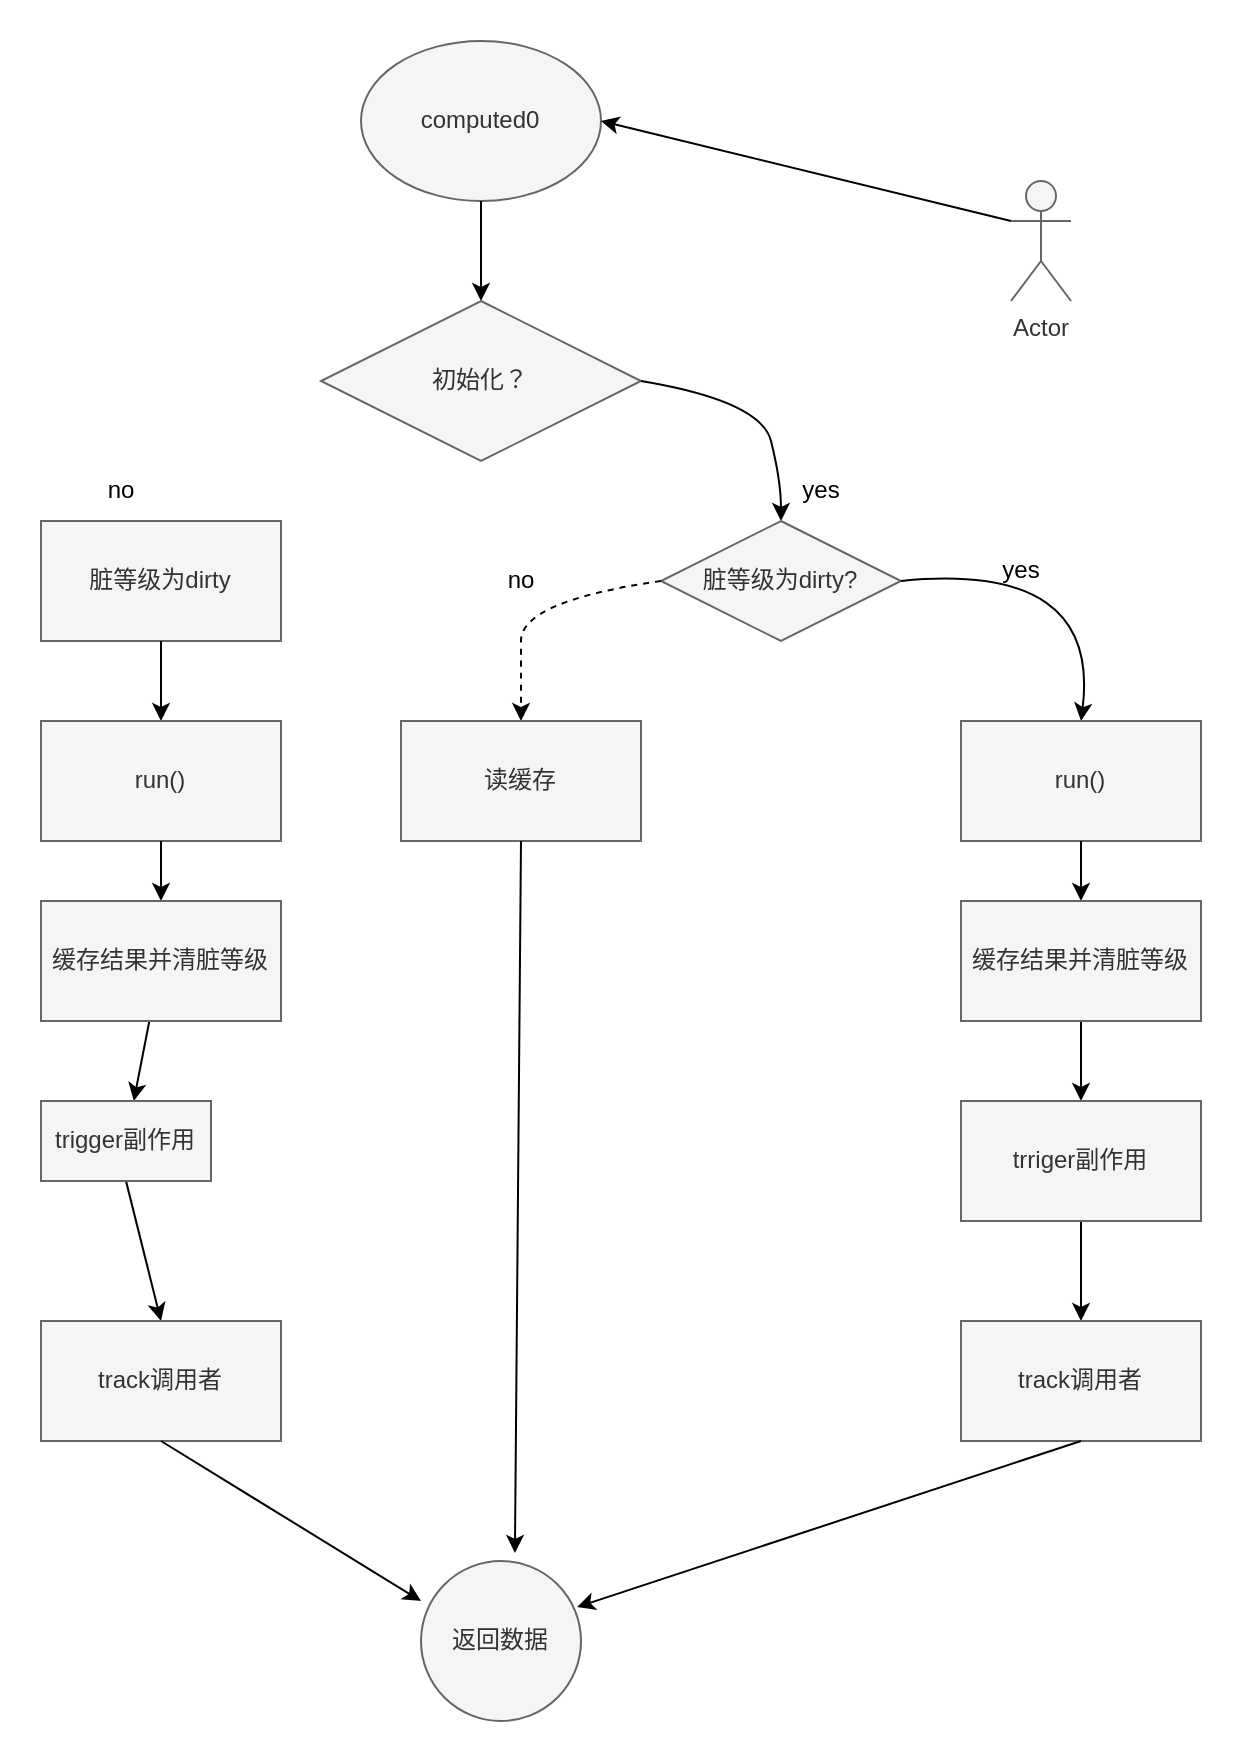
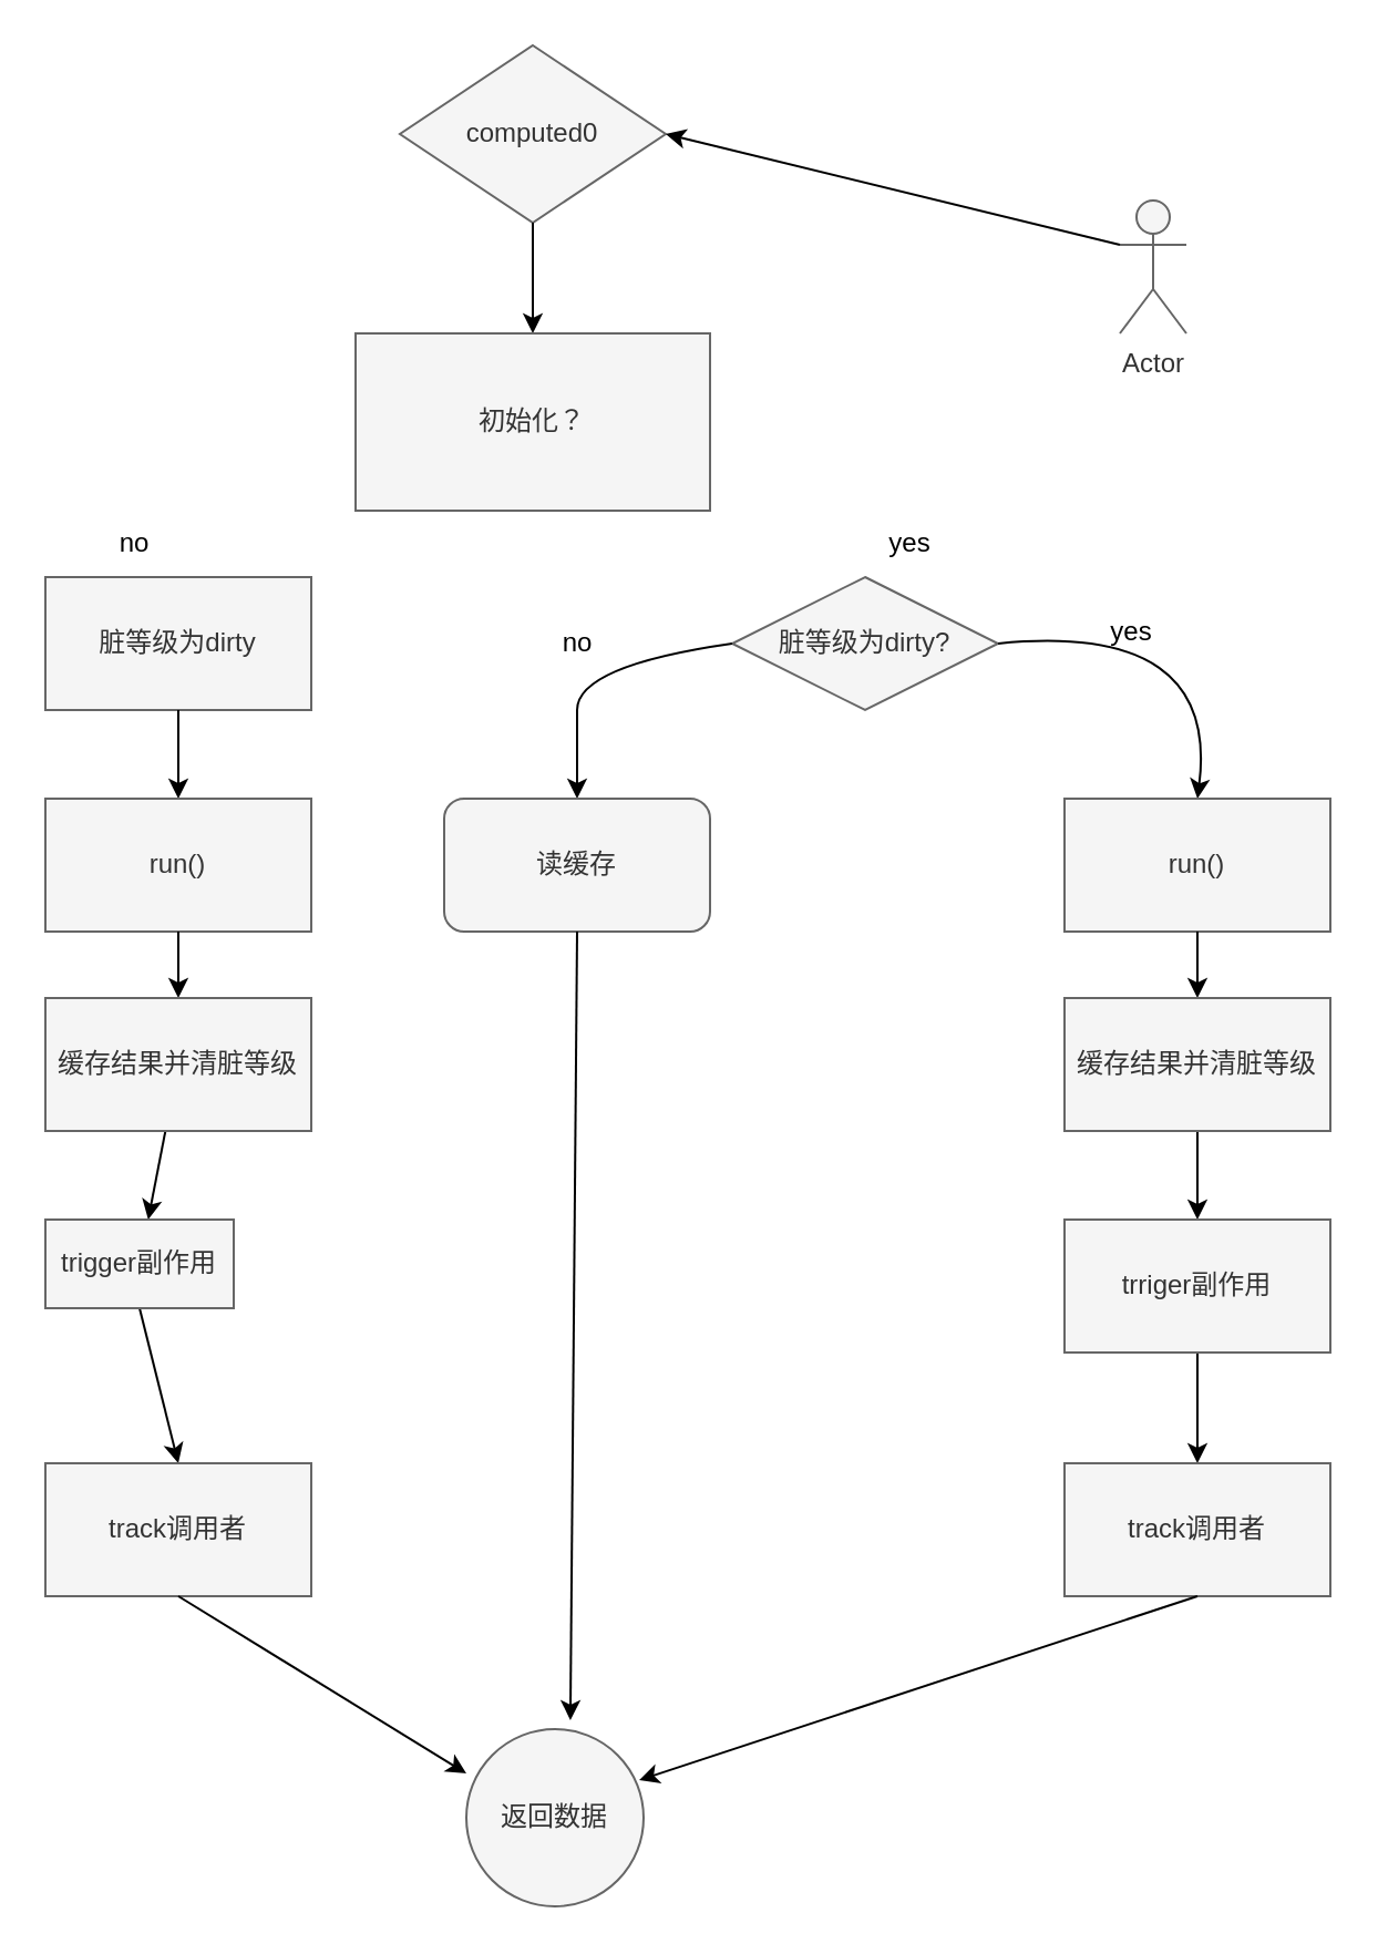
  <mxCell id="0" />
  <mxCell id="1" parent="0" />
- <mxCell id="2" value="computed0" style="ellipse;whiteSpace=wrap;html=1;fillColor=#f5f5f5;fontColor=#333333;strokeColor=#666666;" vertex="1" parent="1"><mxGeometry x="180" y="20" width="120" height="80" as="geometry" /></mxCell>
+ <mxCell id="2" value="computed0" style="rhombus;whiteSpace=wrap;html=1;fillColor=#f5f5f5;fontColor=#333333;strokeColor=#666666;" vertex="1" parent="1"><mxGeometry x="180" y="20" width="120" height="80" as="geometry" /></mxCell>
  <mxCell id="3" value="Actor" style="shape=umlActor;verticalLabelPosition=bottom;verticalAlign=top;html=1;outlineConnect=0;fillColor=#f5f5f5;fontColor=#333333;strokeColor=#666666;" vertex="1" parent="1"><mxGeometry x="505" y="90" width="30" height="60" as="geometry" /></mxCell>
  <mxCell id="4" value="" style="endArrow=classic;html=1;entryX=1;entryY=0.5;entryDx=0;entryDy=0;exitX=0;exitY=0.333;exitDx=0;exitDy=0;exitPerimeter=0;strokeColor=#000000;" edge="1" parent="1" source="3" target="2"><mxGeometry width="50" height="50" relative="1" as="geometry"><mxPoint x="260" y="260" as="sourcePoint" /><mxPoint x="310" y="210" as="targetPoint" /></mxGeometry></mxCell>
  <mxCell id="5" value="" style="endArrow=classic;html=1;strokeColor=#000000;fontColor=#000000;exitX=0.5;exitY=1;exitDx=0;exitDy=0;entryX=0.5;entryY=0;entryDx=0;entryDy=0;" edge="1" parent="1" source="2" target="6"><mxGeometry width="50" height="50" relative="1" as="geometry"><mxPoint x="260" y="260" as="sourcePoint" /><mxPoint x="240" y="170" as="targetPoint" /></mxGeometry></mxCell>
- <mxCell id="6" value="初始化？" style="rhombus;whiteSpace=wrap;html=1;fontColor=#333333;fillColor=#f5f5f5;strokeColor=#666666;" vertex="1" parent="1"><mxGeometry x="160" y="150" width="160" height="80" as="geometry" /></mxCell>
+ <mxCell id="6" value="初始化？" style="whiteSpace=wrap;html=1;fontColor=#333333;fillColor=#f5f5f5;strokeColor=#666666;rounded=0;" vertex="1" parent="1"><mxGeometry x="160" y="150" width="160" height="80" as="geometry" /></mxCell>
  <mxCell id="7" value="脏等级为dirty" style="rounded=0;whiteSpace=wrap;html=1;fontColor=#333333;fillColor=#f5f5f5;strokeColor=#666666;" vertex="1" parent="1"><mxGeometry x="20" y="260" width="120" height="60" as="geometry" /></mxCell>
  <mxCell id="8" value="no" style="text;html=1;align=center;verticalAlign=middle;resizable=0;points=[];autosize=1;strokeColor=none;fillColor=none;fontColor=#000000;" vertex="1" parent="1"><mxGeometry x="40" y="230" width="40" height="30" as="geometry" /></mxCell>
- <mxCell id="9" value="" style="curved=1;endArrow=classic;html=1;strokeColor=#000000;fontColor=#000000;exitX=1;exitY=0.5;exitDx=0;exitDy=0;entryX=0.5;entryY=0;entryDx=0;entryDy=0;" edge="1" parent="1" source="6" target="20"><mxGeometry width="50" height="50" relative="1" as="geometry"><mxPoint x="450" y="190" as="sourcePoint" /><mxPoint x="390" y="260" as="targetPoint" /><Array as="points"><mxPoint x="380" y="200" /><mxPoint x="390" y="240" /></Array></mxGeometry></mxCell>
  <mxCell id="10" value="yes" style="text;html=1;align=center;verticalAlign=middle;resizable=0;points=[];autosize=1;strokeColor=none;fillColor=none;fontColor=#000000;" vertex="1" parent="1"><mxGeometry x="390" y="230" width="40" height="30" as="geometry" /></mxCell>
  <mxCell id="11" value="" style="endArrow=classic;html=1;strokeColor=#000000;fontColor=#000000;exitX=0.5;exitY=1;exitDx=0;exitDy=0;" edge="1" parent="1" source="7" target="12"><mxGeometry width="50" height="50" relative="1" as="geometry"><mxPoint x="260" y="260" as="sourcePoint" /><mxPoint x="80" y="370" as="targetPoint" /></mxGeometry></mxCell>
  <mxCell id="12" value="run()" style="rounded=0;whiteSpace=wrap;html=1;fontColor=#333333;fillColor=#f5f5f5;strokeColor=#666666;" vertex="1" parent="1"><mxGeometry x="20" y="360" width="120" height="60" as="geometry" /></mxCell>
  <mxCell id="13" value="" style="endArrow=classic;html=1;strokeColor=#000000;fontColor=#000000;exitX=0.5;exitY=1;exitDx=0;exitDy=0;" edge="1" parent="1" source="12" target="15"><mxGeometry width="50" height="50" relative="1" as="geometry"><mxPoint x="260" y="260" as="sourcePoint" /><mxPoint x="80" y="460" as="targetPoint" /></mxGeometry></mxCell>
  <mxCell id="14" value="" style="edgeStyle=none;html=1;strokeColor=#000000;fontColor=#000000;" edge="1" parent="1" source="15" target="34"><mxGeometry relative="1" as="geometry" /></mxCell>
  <mxCell id="15" value="缓存结果并清脏等级" style="rounded=0;whiteSpace=wrap;html=1;fontColor=#333333;fillColor=#f5f5f5;strokeColor=#666666;" vertex="1" parent="1"><mxGeometry x="20" y="450" width="120" height="60" as="geometry" /></mxCell>
  <mxCell id="16" value="" style="endArrow=classic;html=1;strokeColor=#000000;fontColor=#000000;exitX=0.5;exitY=1;exitDx=0;exitDy=0;entryX=0.5;entryY=0;entryDx=0;entryDy=0;" edge="1" parent="1" source="34" target="17"><mxGeometry width="50" height="50" relative="1" as="geometry"><mxPoint x="80" y="650" as="sourcePoint" /><mxPoint x="80" y="700" as="targetPoint" /></mxGeometry></mxCell>
  <mxCell id="17" value="track调用者" style="rounded=0;whiteSpace=wrap;html=1;fontColor=#333333;fillColor=#f5f5f5;strokeColor=#666666;" vertex="1" parent="1"><mxGeometry x="20" y="660" width="120" height="60" as="geometry" /></mxCell>
  <mxCell id="18" value="" style="endArrow=classic;html=1;strokeColor=#000000;fontColor=#000000;exitX=0.5;exitY=1;exitDx=0;exitDy=0;entryX=0.25;entryY=1;entryDx=0;entryDy=0;entryPerimeter=0;" edge="1" parent="1" source="17" target="19"><mxGeometry width="50" height="50" relative="1" as="geometry"><mxPoint x="260" y="570" as="sourcePoint" /><mxPoint x="80" y="770" as="targetPoint" /></mxGeometry></mxCell>
  <mxCell id="19" value="返回数据" style="ellipse;whiteSpace=wrap;html=1;aspect=fixed;fontColor=#333333;fillColor=#f5f5f5;strokeColor=#666666;direction=south;" vertex="1" parent="1"><mxGeometry x="210" y="780" width="80" height="80" as="geometry" /></mxCell>
  <mxCell id="20" value="脏等级为dirty?" style="rhombus;whiteSpace=wrap;html=1;fontColor=#333333;fillColor=#f5f5f5;strokeColor=#666666;" vertex="1" parent="1"><mxGeometry x="330" y="260" width="120" height="60" as="geometry" /></mxCell>
- <mxCell id="21" value="" style="curved=1;endArrow=classic;html=1;strokeColor=#000000;fontColor=#000000;exitX=0;exitY=0.5;exitDx=0;exitDy=0;entryX=0.5;entryY=0;entryDx=0;entryDy=0;dashed=1;" edge="1" parent="1" source="20" target="23"><mxGeometry width="50" height="50" relative="1" as="geometry"><mxPoint x="330" y="290" as="sourcePoint" /><mxPoint x="260" y="360" as="targetPoint" /><Array as="points"><mxPoint x="260" y="300" /><mxPoint x="260" y="340" /></Array></mxGeometry></mxCell>
+ <mxCell id="21" value="" style="curved=1;endArrow=classic;html=1;strokeColor=#000000;fontColor=#000000;exitX=0;exitY=0.5;exitDx=0;exitDy=0;entryX=0.5;entryY=0;entryDx=0;entryDy=0;" edge="1" parent="1" source="20" target="23"><mxGeometry width="50" height="50" relative="1" as="geometry"><mxPoint x="330" y="290" as="sourcePoint" /><mxPoint x="260" y="360" as="targetPoint" /><Array as="points"><mxPoint x="260" y="300" /><mxPoint x="260" y="340" /></Array></mxGeometry></mxCell>
  <mxCell id="22" value="" style="curved=1;endArrow=classic;html=1;strokeColor=#000000;fontColor=#000000;exitX=1;exitY=0.5;exitDx=0;exitDy=0;entryX=0.5;entryY=0;entryDx=0;entryDy=0;" edge="1" parent="1" source="20" target="27"><mxGeometry width="50" height="50" relative="1" as="geometry"><mxPoint x="590" y="290" as="sourcePoint" /><mxPoint x="540" y="360" as="targetPoint" /><Array as="points"><mxPoint x="550" y="280" /></Array></mxGeometry></mxCell>
- <mxCell id="23" value="读缓存" style="rounded=0;whiteSpace=wrap;html=1;fontColor=#333333;fillColor=#f5f5f5;strokeColor=#666666;" vertex="1" parent="1"><mxGeometry x="200" y="360" width="120" height="60" as="geometry" /></mxCell>
+ <mxCell id="23" value="读缓存" style="whiteSpace=wrap;html=1;fontColor=#333333;fillColor=#f5f5f5;strokeColor=#666666;rounded=1;" vertex="1" parent="1"><mxGeometry x="200" y="360" width="120" height="60" as="geometry" /></mxCell>
  <mxCell id="24" value="no" style="text;html=1;align=center;verticalAlign=middle;resizable=0;points=[];autosize=1;strokeColor=none;fillColor=none;fontColor=#000000;" vertex="1" parent="1"><mxGeometry x="240" y="275" width="40" height="30" as="geometry" /></mxCell>
  <mxCell id="25" value="yes" style="text;html=1;align=center;verticalAlign=middle;resizable=0;points=[];autosize=1;strokeColor=none;fillColor=none;fontColor=#000000;" vertex="1" parent="1"><mxGeometry x="490" y="270" width="40" height="30" as="geometry" /></mxCell>
  <mxCell id="26" value="" style="endArrow=classic;html=1;strokeColor=#000000;fontColor=#000000;exitX=0.5;exitY=1;exitDx=0;exitDy=0;entryX=-0.05;entryY=0.413;entryDx=0;entryDy=0;entryPerimeter=0;" edge="1" parent="1" source="23" target="19"><mxGeometry width="50" height="50" relative="1" as="geometry"><mxPoint x="260" y="360" as="sourcePoint" /><mxPoint x="310" y="310" as="targetPoint" /></mxGeometry></mxCell>
  <mxCell id="27" value="run()" style="rounded=0;whiteSpace=wrap;html=1;fontColor=#333333;fillColor=#f5f5f5;strokeColor=#666666;" vertex="1" parent="1"><mxGeometry x="480" y="360" width="120" height="60" as="geometry" /></mxCell>
  <mxCell id="28" value="" style="endArrow=classic;html=1;strokeColor=#000000;fontColor=#000000;exitX=0.5;exitY=1;exitDx=0;exitDy=0;" edge="1" parent="1" source="27" target="30"><mxGeometry width="50" height="50" relative="1" as="geometry"><mxPoint x="720" y="260" as="sourcePoint" /><mxPoint x="540" y="460" as="targetPoint" /></mxGeometry></mxCell>
  <mxCell id="29" value="" style="edgeStyle=none;html=1;strokeColor=#000000;fontColor=#000000;" edge="1" parent="1" source="30" target="35"><mxGeometry relative="1" as="geometry" /></mxCell>
  <mxCell id="30" value="缓存结果并清脏等级" style="rounded=0;whiteSpace=wrap;html=1;fontColor=#333333;fillColor=#f5f5f5;strokeColor=#666666;" vertex="1" parent="1"><mxGeometry x="480" y="450" width="120" height="60" as="geometry" /></mxCell>
  <mxCell id="31" value="" style="endArrow=classic;html=1;strokeColor=#000000;fontColor=#000000;exitX=0.5;exitY=1;exitDx=0;exitDy=0;entryX=0.5;entryY=0;entryDx=0;entryDy=0;" edge="1" parent="1" source="35" target="32"><mxGeometry width="50" height="50" relative="1" as="geometry"><mxPoint x="540" y="650" as="sourcePoint" /><mxPoint x="540" y="700" as="targetPoint" /></mxGeometry></mxCell>
  <mxCell id="32" value="track调用者" style="rounded=0;whiteSpace=wrap;html=1;fontColor=#333333;fillColor=#f5f5f5;strokeColor=#666666;" vertex="1" parent="1"><mxGeometry x="480" y="660" width="120" height="60" as="geometry" /></mxCell>
  <mxCell id="33" value="" style="endArrow=classic;html=1;strokeColor=#000000;fontColor=#000000;exitX=0.5;exitY=1;exitDx=0;exitDy=0;entryX=0.288;entryY=0.025;entryDx=0;entryDy=0;entryPerimeter=0;" edge="1" parent="1" source="32" target="19"><mxGeometry width="50" height="50" relative="1" as="geometry"><mxPoint x="720" y="650" as="sourcePoint" /><mxPoint x="680" y="860" as="targetPoint" /></mxGeometry></mxCell>
  <mxCell id="34" value="trigger副作用" style="rounded=0;whiteSpace=wrap;html=1;fontColor=#333333;fillColor=#f5f5f5;strokeColor=#666666;" vertex="1" parent="1"><mxGeometry x="20" y="550" width="85" height="40" as="geometry" /></mxCell>
  <mxCell id="35" value="trriger副作用" style="rounded=0;whiteSpace=wrap;html=1;fontColor=#333333;fillColor=#f5f5f5;strokeColor=#666666;" vertex="1" parent="1"><mxGeometry x="480" y="550" width="120" height="60" as="geometry" /></mxCell>
